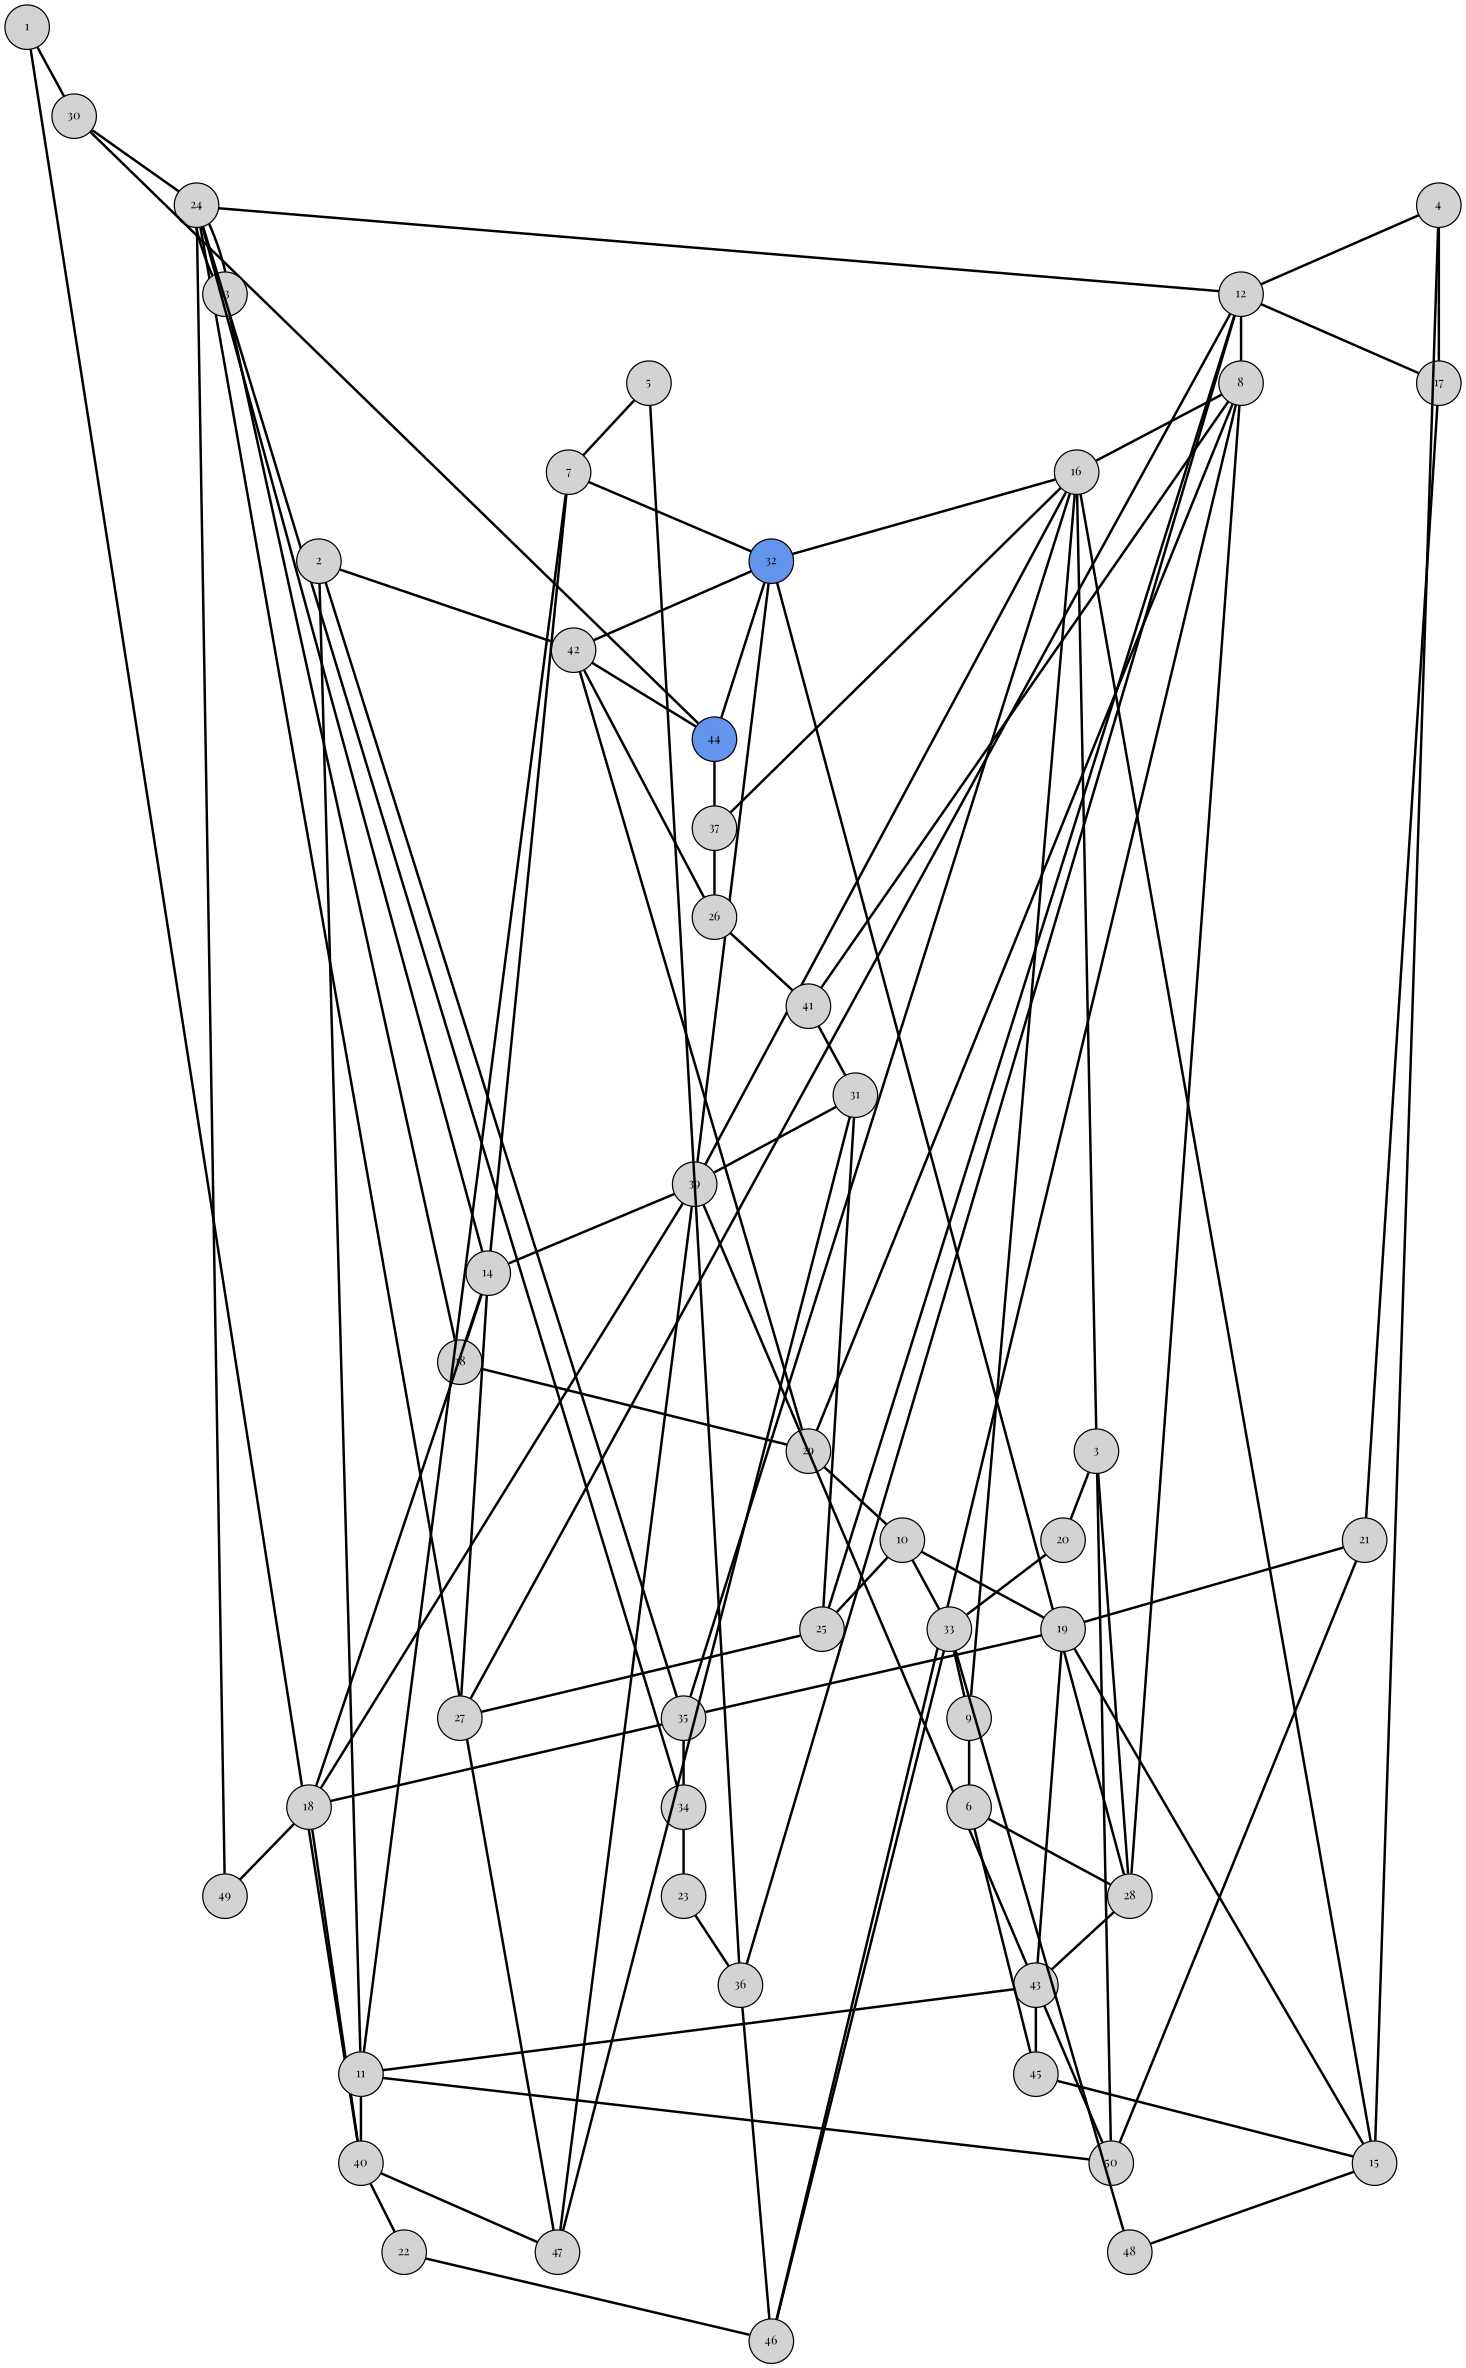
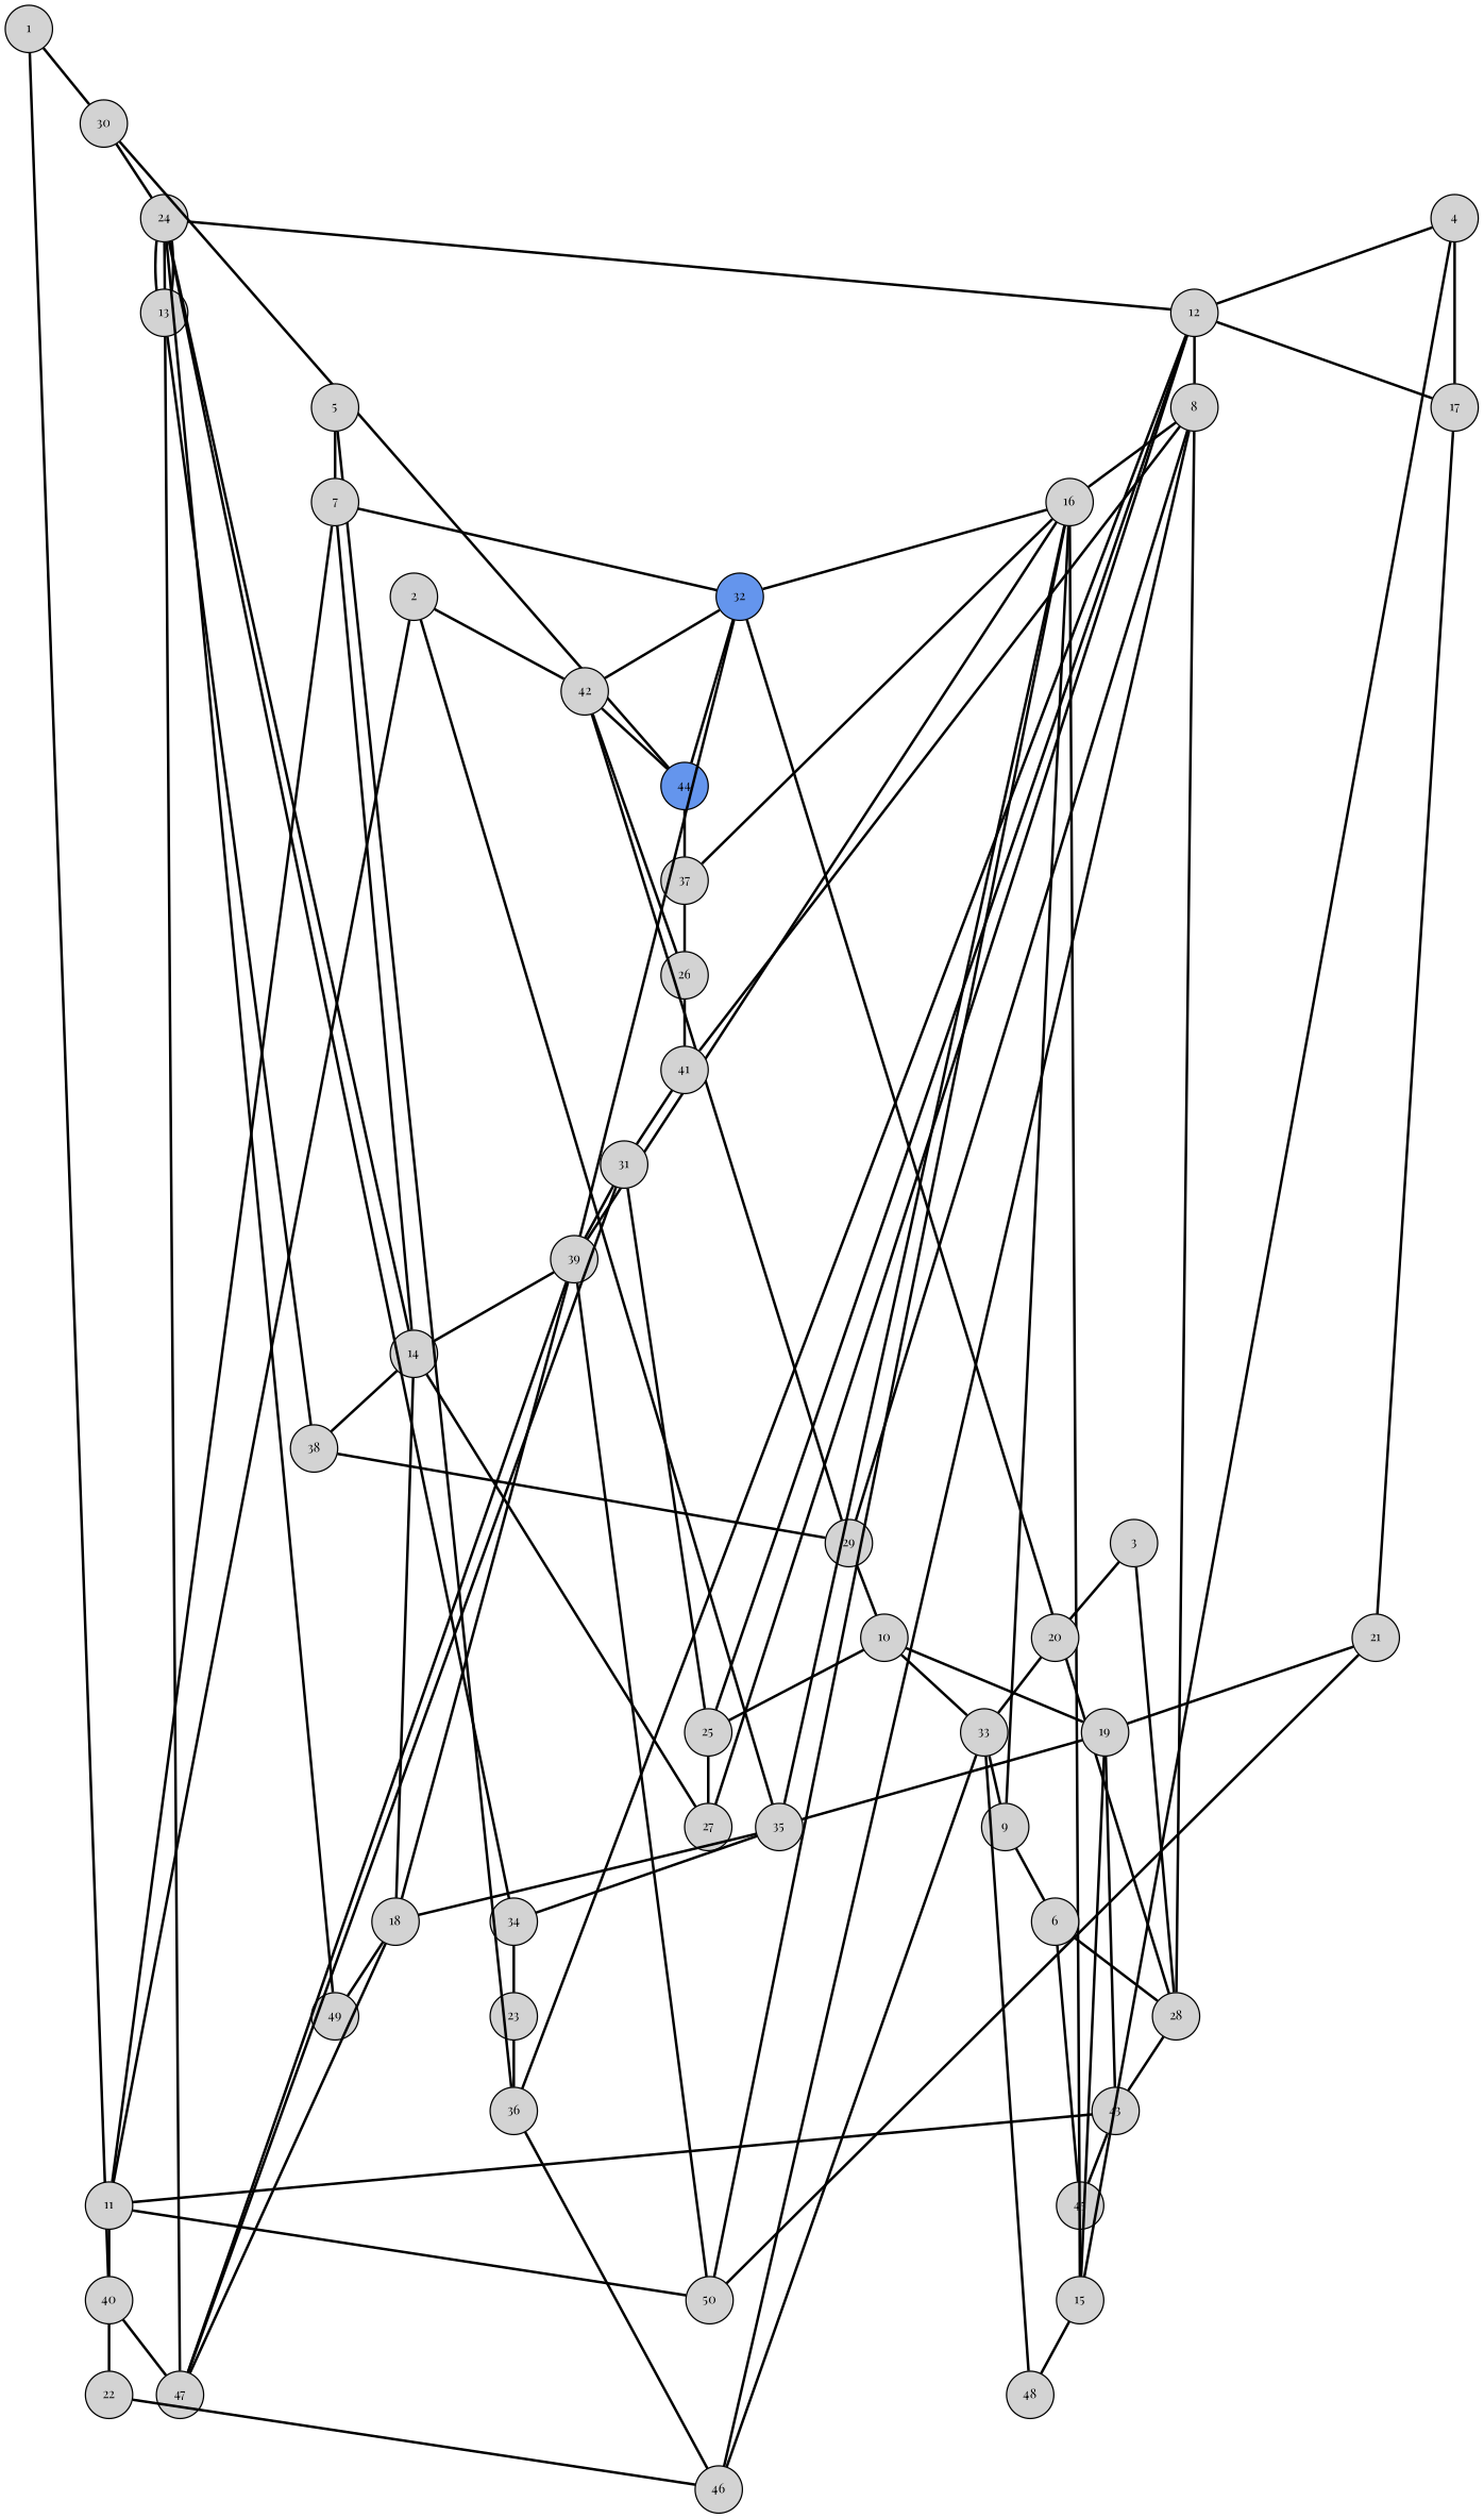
  graph {
    fontname="Playfair Display"
    splines=line
    node [fixedsize=true fontname="Playfair Display" fontsize=10 shape=circle style=filled]
    edge [arrowhead=none f=1 fontname="Playfair Display" penwidth=2]
    1 [height=0.5 width=0.5]
    30 [height=0.5 width=0.5]
    40 [height=0.5 width=0.5]
    24 [height=0.5 width=0.5]
    44 [fillcolor=cornflowerblue height=0.5 width=0.5]
    47 [height=0.5 width=0.5]
    22 [height=0.5 width=0.5]
    12 [height=0.5 width=0.5]
    13 [height=0.5 width=0.5]
    49 [height=0.5 width=0.5]
    32 [fillcolor=cornflowerblue height=0.5 width=0.5]
    37 [height=0.5 width=0.5]
    46 [height=0.5 width=0.5]
    8 [height=0.5 width=0.5]
    36 [height=0.5 width=0.5]
    17 [height=0.5 width=0.5]
    38 [height=0.5 width=0.5]
    39 [height=0.5 width=0.5]
    42 [height=0.5 width=0.5]
    28 [height=0.5 width=0.5]
    16 [height=0.5 width=0.5]
    26 [height=0.5 width=0.5]
    50 [height=0.5 width=0.5]
    14 [height=0.5 width=0.5]
    18 [height=0.5 width=0.5]
    29 [height=0.5 width=0.5]
    43 [height=0.5 width=0.5]
    10 [height=0.5 width=0.5]
    25 [height=0.5 width=0.5]
    19 [height=0.5 width=0.5]
    33 [height=0.5 width=0.5]
    27 [height=0.5 width=0.5]
    35 [height=0.5 width=0.5]
    15 [height=0.5 width=0.5]
    9 [height=0.5 width=0.5]
    48 [height=0.5 width=0.5]
    34 [height=0.5 width=0.5]
    11 [height=0.5 width=0.5]
    45 [height=0.5 width=0.5]
    6 [height=0.5 width=0.5]
    21 [height=0.5 width=0.5]
    23 [height=0.5 width=0.5]
    41 [height=0.5 width=0.5]
    2 [height=0.5 width=0.5]
    31 [height=0.5 width=0.5]
    3 [height=0.5 width=0.5]
    20 [height=0.5 width=0.5]
    4 [height=0.5 width=0.5]
    5 [height=0.5 width=0.5]
    7 [height=0.5 width=0.5]
    1 -- 30
    1 -- 40 [f=14]
    30 -- 24
    30 -- 44 [f=15]
    40 -- 47
    40 -- 22
    24 -- 47 [f=12]
    24 -- 12 [f=19]
    24 -- 13
    24 -- 49
    44 -- 32 [f=15]
    44 -- 37 [f=2]
    22 -- 46
    12 -- 8
    12 -- 36 [f=5]
    12 -- 17 [f=16]
    13 -- 24 [f=19]
    13 -- 38
    32 -- 39 [f=13]
    32 -- 42 [f=15]
    32 -- 28
    37 -- 16 [f=14]
    37 -- 26 [f=2]
    8 -- 46
    8 -- 16 [f=18]
    36 -- 46 [f=4]
    17 -- 21 [f=4]
    38 -- 29
    39 -- 47 [f=10]
    39 -- 50 [f=2]
    39 -- 14 [f=2]
    39 -- 18 [f=17]
    42 -- 44 [f=2]
    42 -- 29 [f=12]
    28 -- 8 [f=18]
    28 -- 43
    16 -- 32 [f=14]
    16 -- 39 [f=8]
    16 -- 50 [f=2]
    26 -- 42 [f=15]
    26 -- 41 [f=2]
    14 -- 24 [f=15]
    14 -- 38 [f=18]
    14 -- 18 [f=2]
-   18 -- 40 [f=20]
+   18 -- 47 [f=20]
    18 -- 49 [f=2]
    29 -- 8 [f=17]
    29 -- 10
    43 -- 11
    43 -- 45 [f=19]
    10 -- 25
    10 -- 19 [f=5]
    10 -- 33
    25 -- 12
    25 -- 27
    19 -- 43 [f=4]
    19 -- 35 [f=4]
    19 -- 15 [f=9]
    33 -- 46 [f=3]
    33 -- 9 [f=2]
    33 -- 48 [f=17]
    27 -- 12
    27 -- 14 [f=8]
    35 -- 16 [f=6]
    35 -- 18 [f=16]
    35 -- 34 [f=4]
    15 -- 16 [f=2]
    15 -- 48 [f=2]
    9 -- 16
    9 -- 6 [f=2]
    34 -- 24 [f=11]
    34 -- 23 [f=4]
    11 -- 40
    11 -- 50
    45 -- 15 [f=2]
    6 -- 28 [f=10]
    6 -- 45 [f=2]
    21 -- 50 [f=4]
    21 -- 19 [f=4]
    23 -- 36 [f=4]
    41 -- 8 [f=16]
    41 -- 31 [f=2]
    2 -- 42 [f=2]
    2 -- 35 [f=3]
    2 -- 11 [f=19]
    31 -- 47 [f=17]
    31 -- 39 [f=2]
    31 -- 25 [f=14]
    3 -- 28 [f=19]
    3 -- 20 [f=2]
    20 -- 33 [f=2]
    4 -- 12 [f=16]
    4 -- 17 [f=4]
    4 -- 15 [f=6]
    5 -- 36 [f=6]
    5 -- 7
    7 -- 32
    7 -- 14 [f=17]
    7 -- 11 [f=2]
  }
